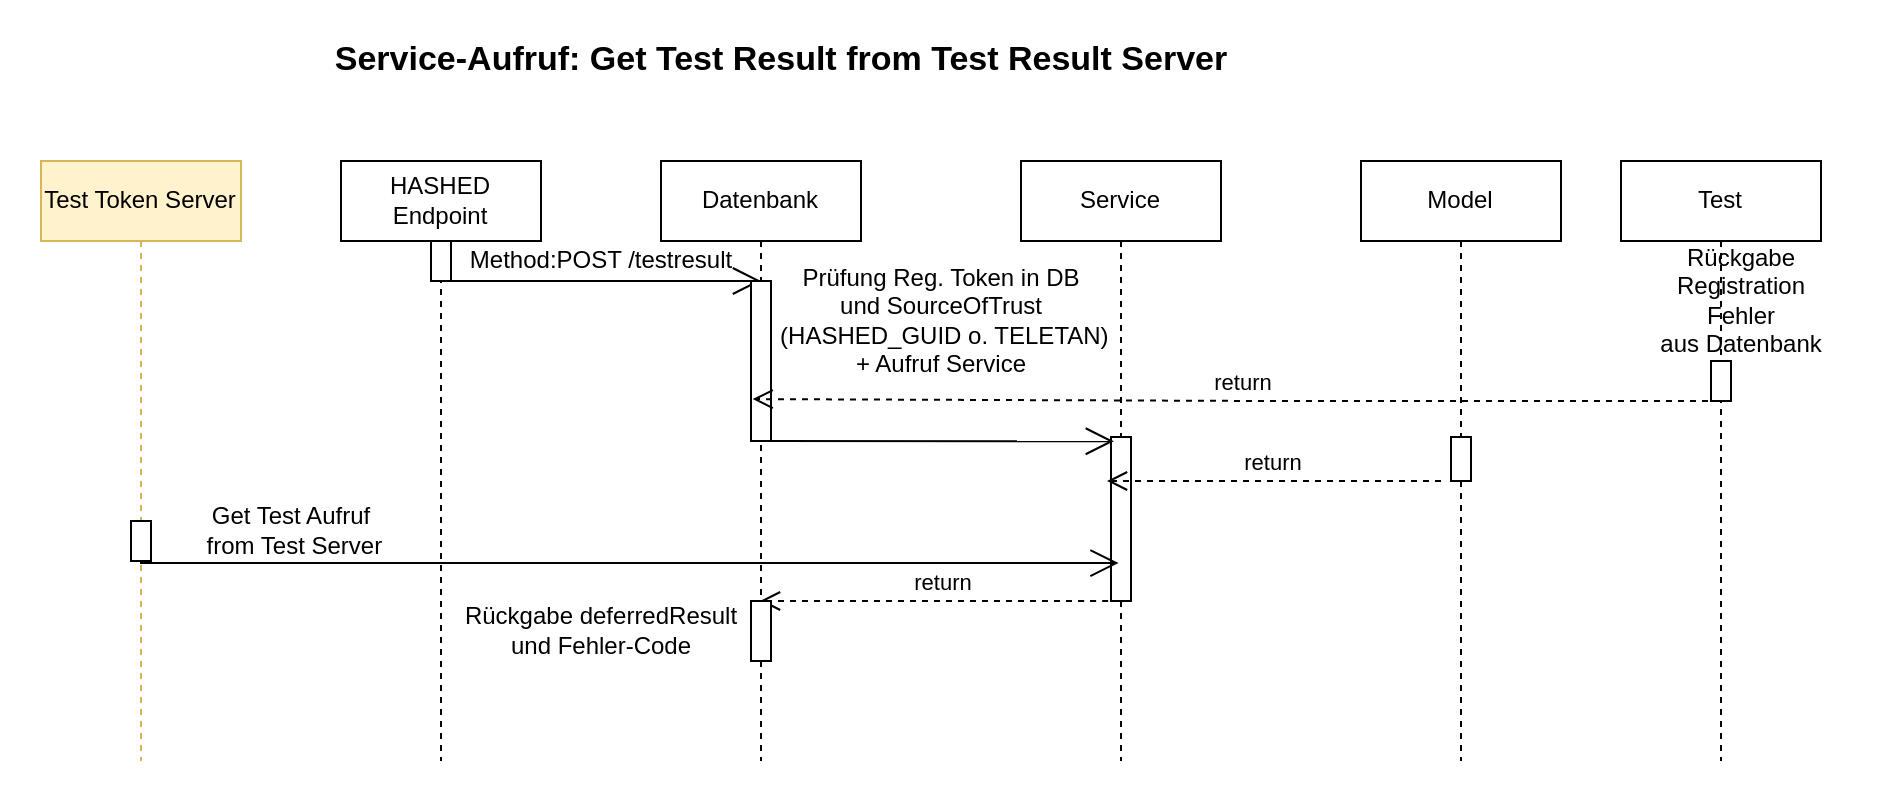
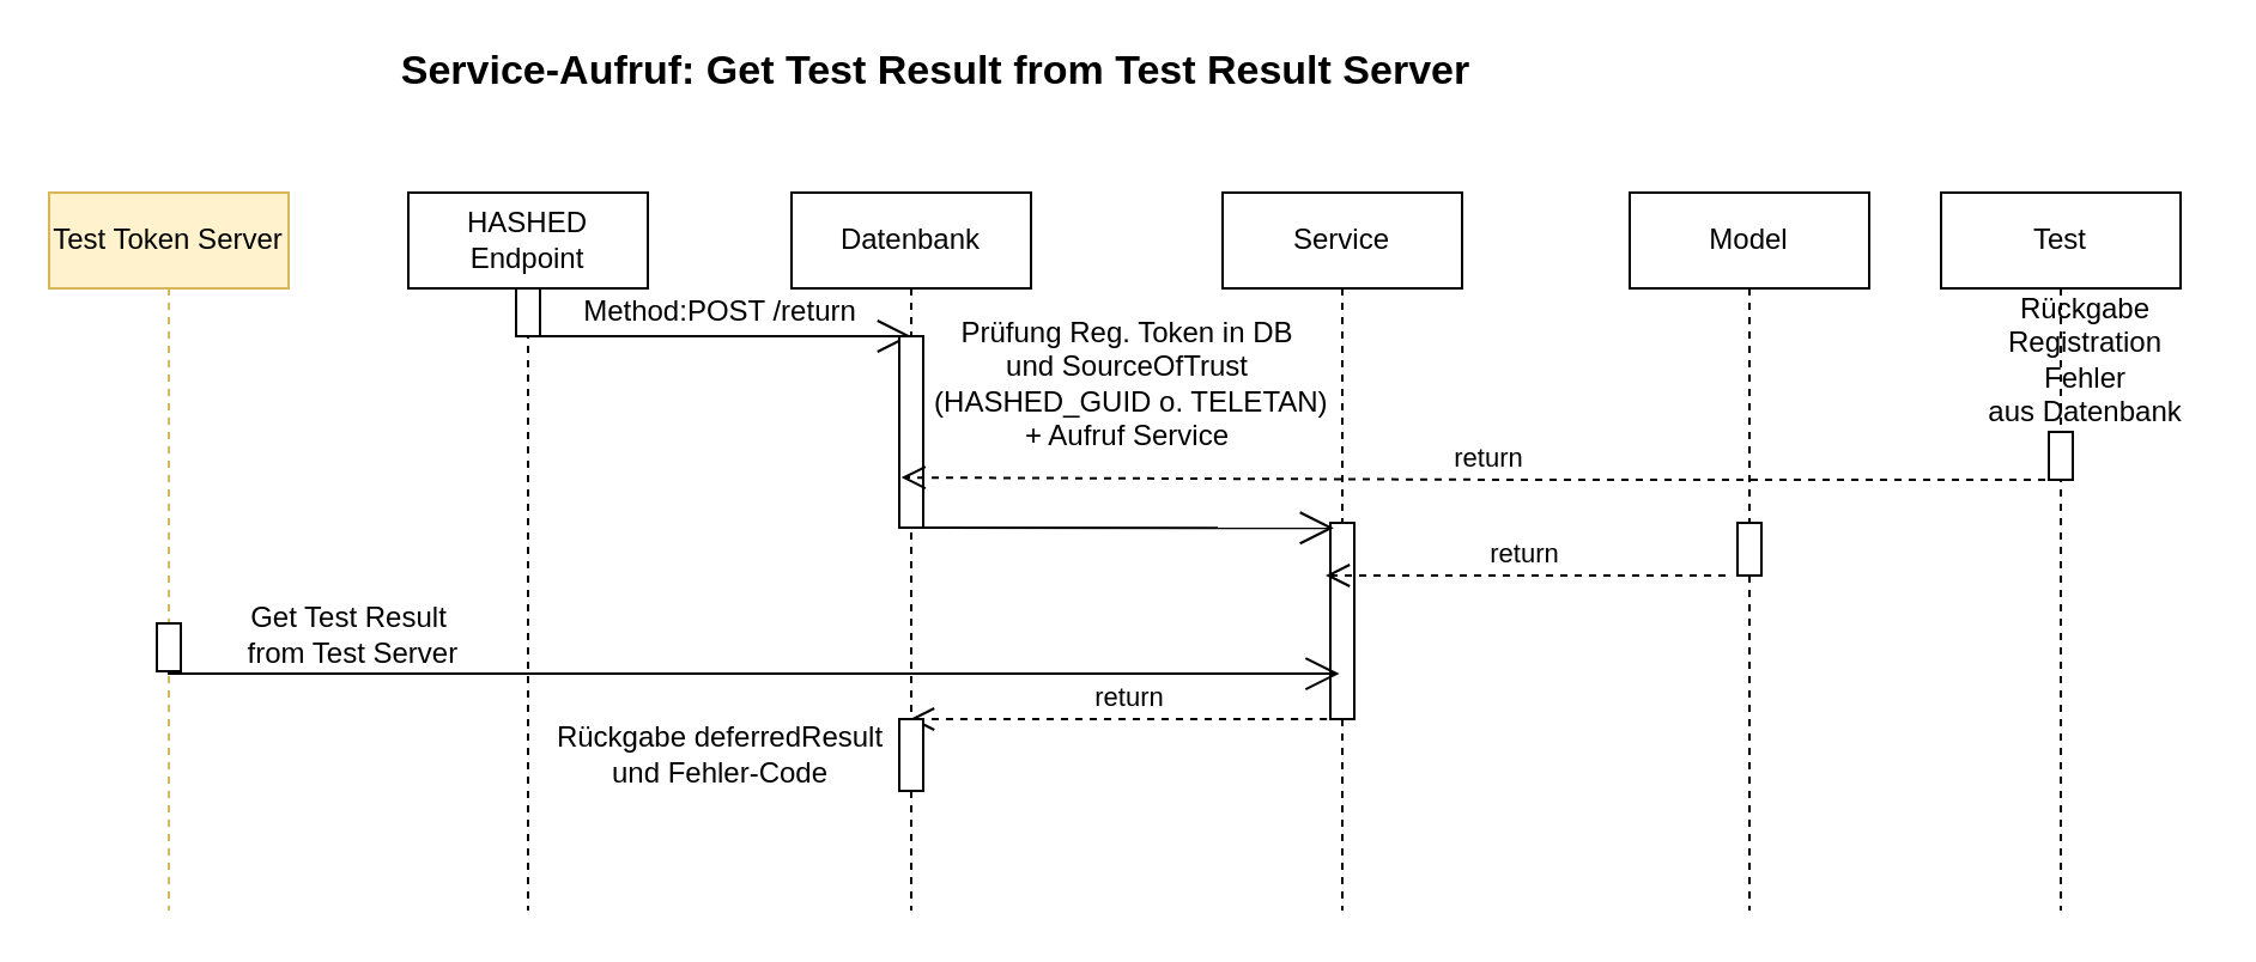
  <mxCell id="0" />
  <mxCell id="1" parent="0" />
  <mxCell id="2" value="HASHED Endpoint" style="shape=umlLifeline;perimeter=lifelinePerimeter;whiteSpace=wrap;html=1;container=1;collapsible=0;recursiveResize=0;outlineConnect=0;" parent="1" vertex="1"><mxGeometry x="170" y="80" width="100" height="300" as="geometry" /></mxCell>
  <mxCell id="3" value="Datenbank" style="shape=umlLifeline;perimeter=lifelinePerimeter;whiteSpace=wrap;html=1;container=1;collapsible=0;recursiveResize=0;outlineConnect=0;" parent="1" vertex="1"><mxGeometry x="330" y="80" width="100" height="300" as="geometry" /></mxCell>
  <mxCell id="4" value="Service" style="shape=umlLifeline;perimeter=lifelinePerimeter;whiteSpace=wrap;html=1;container=1;collapsible=0;recursiveResize=0;outlineConnect=0;" parent="1" vertex="1"><mxGeometry x="510" y="80" width="100" height="300" as="geometry" /></mxCell>
  <mxCell id="5" value="" style="html=1;points=[];perimeter=orthogonalPerimeter;" parent="4" vertex="1"><mxGeometry x="45" y="138" width="10" height="82" as="geometry" /></mxCell>
  <mxCell id="6" value="Test" style="shape=umlLifeline;perimeter=lifelinePerimeter;whiteSpace=wrap;html=1;container=1;collapsible=0;recursiveResize=0;outlineConnect=0;" parent="1" vertex="1"><mxGeometry x="810" y="80" width="100" height="300" as="geometry" /></mxCell>
  <mxCell id="7" value="" style="html=1;points=[];perimeter=orthogonalPerimeter;" parent="6" vertex="1"><mxGeometry x="45" y="100" width="10" height="20" as="geometry" /></mxCell>
  <mxCell id="8" value="&lt;font style=&quot;font-size: 17px&quot;&gt;&lt;b&gt;Service-Aufruf: Get Test Result from Test Result Server&lt;/b&gt;&lt;/font&gt;" style="text;html=1;align=center;verticalAlign=middle;resizable=0;points=[];autosize=1;strokeColor=none;" parent="1" vertex="1"><mxGeometry x="160" y="20" width="460" height="20" as="geometry" /></mxCell>
  <mxCell id="9" value="Test Token Server" style="shape=umlLifeline;perimeter=lifelinePerimeter;whiteSpace=wrap;html=1;container=1;collapsible=0;recursiveResize=0;outlineConnect=0;fillColor=#fff2cc;strokeColor=#d6b656;" parent="1" vertex="1"><mxGeometry x="20" y="80" width="100" height="300" as="geometry" /></mxCell>
  <mxCell id="10" value="" style="html=1;points=[];perimeter=orthogonalPerimeter;" parent="1" vertex="1"><mxGeometry x="215" y="120" width="10" height="20" as="geometry" /></mxCell>
- <mxCell id="11" value="Method:POST /testresult" style="text;html=1;align=center;verticalAlign=middle;resizable=0;points=[];autosize=1;strokeColor=none;" parent="1" vertex="1"><mxGeometry x="225" y="120" width="150" height="20" as="geometry" /></mxCell>
+ <mxCell id="11" value="Method:POST /return" style="text;html=1;align=center;verticalAlign=middle;resizable=0;points=[];autosize=1;strokeColor=none;" parent="1" vertex="1"><mxGeometry x="225" y="120" width="150" height="20" as="geometry" /></mxCell>
  <mxCell id="12" value="" style="endArrow=open;endFill=1;endSize=12;html=1;" parent="1" edge="1"><mxGeometry width="160" relative="1" as="geometry"><mxPoint x="225" y="140" as="sourcePoint" /><mxPoint x="380" y="140" as="targetPoint" /></mxGeometry></mxCell>
  <mxCell id="13" value="" style="html=1;points=[];perimeter=orthogonalPerimeter;" parent="1" vertex="1"><mxGeometry x="65" y="260" width="10" height="20" as="geometry" /></mxCell>
- <mxCell id="14" value="Get Test Aufruf&lt;br&gt;&amp;nbsp;from Test Server" style="text;html=1;align=center;verticalAlign=middle;resizable=0;points=[];autosize=1;strokeColor=none;" parent="1" vertex="1"><mxGeometry x="90" y="250" width="110" height="30" as="geometry" /></mxCell>
+ <mxCell id="14" value="Get Test Result&lt;br&gt;&amp;nbsp;from Test Server" style="text;html=1;align=center;verticalAlign=middle;resizable=0;points=[];autosize=1;strokeColor=none;" parent="1" vertex="1"><mxGeometry x="90" y="250" width="110" height="30" as="geometry" /></mxCell>
  <mxCell id="15" value="" style="html=1;points=[];perimeter=orthogonalPerimeter;" parent="1" vertex="1"><mxGeometry x="375" y="140" width="10" height="80" as="geometry" /></mxCell>
  <mxCell id="16" value="Prüfung Reg. Token in DB&lt;br&gt;und SourceOfTrust&lt;br&gt;&amp;nbsp;(HASHED_GUID o. TELETAN)&lt;br&gt;+ Aufruf Service" style="text;html=1;align=center;verticalAlign=middle;resizable=0;points=[];autosize=1;strokeColor=none;" parent="1" vertex="1"><mxGeometry x="380" y="130" width="180" height="60" as="geometry" /></mxCell>
  <mxCell id="17" value="" style="endArrow=open;endFill=1;endSize=12;html=1;entryX=0.143;entryY=0.026;entryDx=0;entryDy=0;entryPerimeter=0;" parent="1" target="5" edge="1"><mxGeometry width="160" relative="1" as="geometry"><mxPoint x="385" y="220" as="sourcePoint" /><mxPoint x="550" y="220" as="targetPoint" /></mxGeometry></mxCell>
  <mxCell id="18" value="" style="endArrow=open;endFill=1;endSize=12;html=1;entryX=0.021;entryY=1.017;entryDx=0;entryDy=0;entryPerimeter=0;" parent="1" source="9" edge="1"><mxGeometry width="160" relative="1" as="geometry"><mxPoint x="395" y="280" as="sourcePoint" /><mxPoint x="558.78" y="281.02" as="targetPoint" /></mxGeometry></mxCell>
  <mxCell id="19" value="return" style="html=1;verticalAlign=bottom;endArrow=open;dashed=1;endSize=8;entryX=0.083;entryY=0.738;entryDx=0;entryDy=0;entryPerimeter=0;" parent="1" target="15" edge="1" source="6"><mxGeometry x="-0.011" relative="1" as="geometry"><mxPoint x="740" y="200" as="sourcePoint" /><mxPoint x="384" y="200" as="targetPoint" /><Array as="points"><mxPoint x="690" y="200" /><mxPoint x="630" y="200" /></Array><mxPoint as="offset" /></mxGeometry></mxCell>
  <mxCell id="20" value="Rückgabe &lt;br&gt;Registration &lt;br&gt;Fehler &lt;br&gt;aus Datenbank" style="text;html=1;align=center;verticalAlign=middle;resizable=0;points=[];autosize=1;strokeColor=none;" parent="1" vertex="1"><mxGeometry x="820" y="120" width="100" height="60" as="geometry" /></mxCell>
  <mxCell id="21" value="return" style="html=1;verticalAlign=bottom;endArrow=open;dashed=1;endSize=8;" parent="1" source="4" target="3" edge="1"><mxGeometry x="-0.011" relative="1" as="geometry"><mxPoint x="714" y="340" as="sourcePoint" /><mxPoint x="350" y="340" as="targetPoint" /><Array as="points"><mxPoint x="550" y="300" /></Array><mxPoint as="offset" /></mxGeometry></mxCell>
  <mxCell id="22" value="" style="html=1;points=[];perimeter=orthogonalPerimeter;" parent="1" vertex="1"><mxGeometry x="375" y="300" width="10" height="30" as="geometry" /></mxCell>
  <mxCell id="23" value="Rückgabe deferredResult &lt;br&gt;und Fehler-Code" style="text;html=1;align=center;verticalAlign=middle;resizable=0;points=[];autosize=1;strokeColor=none;" parent="1" vertex="1"><mxGeometry x="225" y="300" width="150" height="30" as="geometry" /></mxCell>
  <mxCell id="24" value="Model" style="shape=umlLifeline;perimeter=lifelinePerimeter;whiteSpace=wrap;html=1;container=1;collapsible=0;recursiveResize=0;outlineConnect=0;" vertex="1" parent="1"><mxGeometry x="680" y="80" width="100" height="300" as="geometry" /></mxCell>
  <mxCell id="25" value="" style="html=1;points=[];perimeter=orthogonalPerimeter;" vertex="1" parent="24"><mxGeometry x="45" y="138" width="10" height="22" as="geometry" /></mxCell>
  <mxCell id="26" value="return" style="html=1;verticalAlign=bottom;endArrow=open;dashed=1;endSize=8;" edge="1" parent="1"><mxGeometry relative="1" as="geometry"><mxPoint x="720" y="240" as="sourcePoint" /><mxPoint x="553" y="240" as="targetPoint" /></mxGeometry></mxCell>
